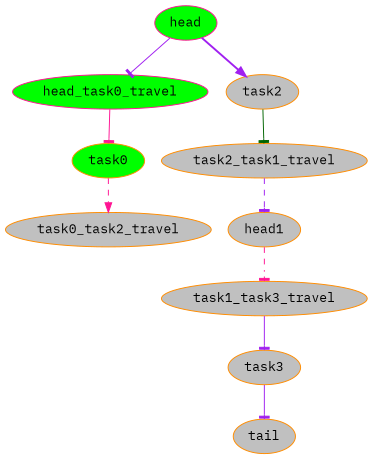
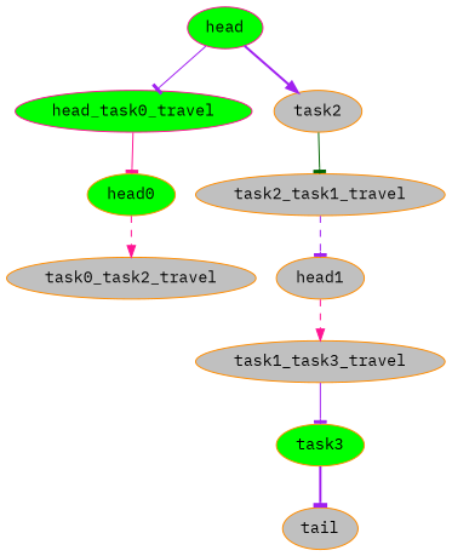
  digraph {
    fontname="IBM Plex Mono"
    node [color=darkorange fillcolor=gray fontcolor=black fontname="IBM Plex Mono" style=filled]
    edge [arrowhead=tee color=purple fontname="IBM Plex Mono" style=solid]
    n1 [color=deeppink fillcolor=green label=head]
    n2 [color=deeppink fillcolor=green label=head_task0_travel]
    n3 [label=task2]
-   n4 [fillcolor=green label=task0]
+   n4 [fillcolor=green label=head0]
    n5 [label=task0_task2_travel]
    n6 [label=task2_task1_travel]
    n7 [label=head1]
    n8 [label=task1_task3_travel]
-   n9 [label=task3]
+   n9 [fillcolor=green label=task3]
    n10 [label=tail]
    n1 -> n2
    n1 -> n3 [arrowhead=normal style=bold]
    n2 -> n4 [color=deeppink]
    n3 -> n6 [color=darkgreen]
    n4 -> n5 [arrowhead=normal color=deeppink style=dashed]
    n6 -> n7 [style=dashed]
-   n7 -> n8 [color=deeppink style=dashed]
+   n7 -> n8 [arrowhead=normal color=deeppink style=dashed]
    n8 -> n9
-   n9 -> n10
+   n9 -> n10 [style=bold]
  }
